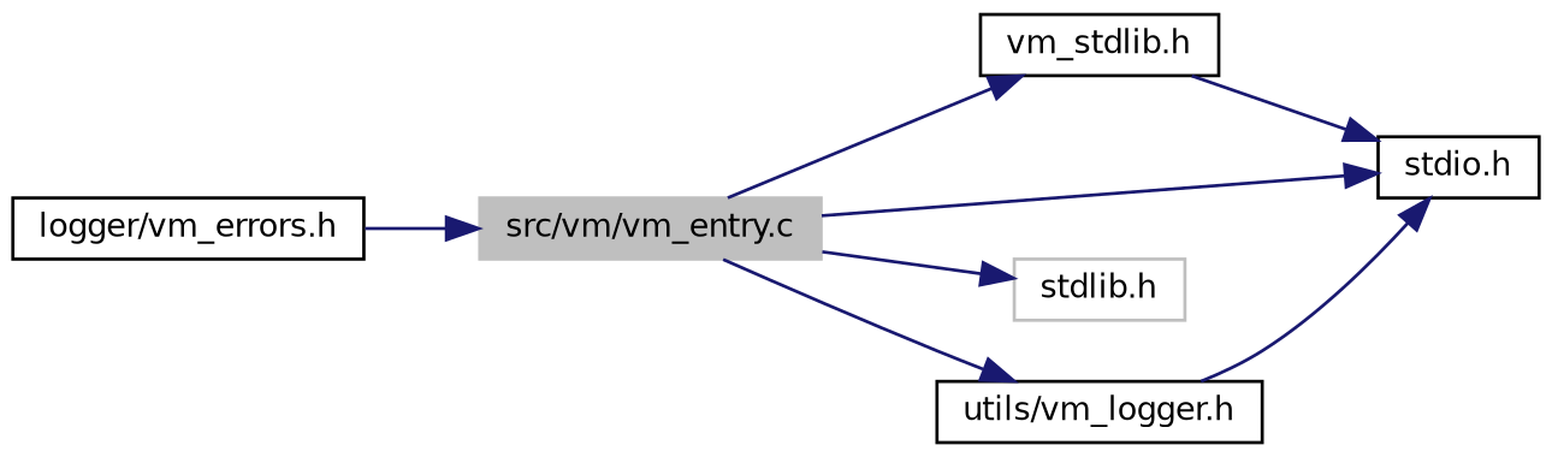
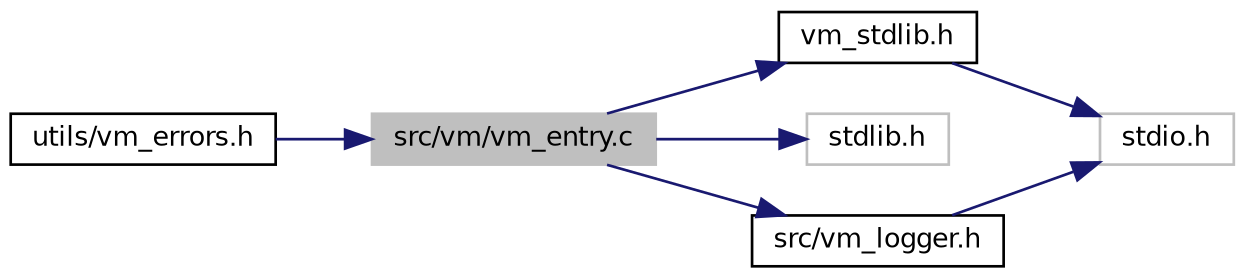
  digraph {
    rankdir=LR
    node [color=grey75 fillcolor=white fontname=Helvetica fontsize=10 shape=record style=filled]
    edge [color=midnightblue fontname=Helvetica fontsize=10 labelfontname=Helvetica labelfontsize=10 style=solid]
    n1 [fillcolor=grey75 fontcolor=black height=0.2 label="src/vm/vm_entry.c" width=0.4]
    n2 [color=black height=0.2 label="vm_stdlib.h" width=0.4]
-   n3 [color=black height=0.2 label="stdio.h" width=0.4]
+   n3 [height=0.2 label="stdio.h" width=0.4]
    n4 [height=0.2 label="stdlib.h" width=0.4]
-   n5 [color=black height=0.2 label="utils/vm_logger.h" width=0.4]
-   n6 [color=black height=0.2 label="logger/vm_errors.h" width=0.4]
+   n5 [color=black height=0.2 label="src/vm_logger.h" width=0.4]
+   n6 [color=black height=0.2 label="utils/vm_errors.h" width=0.4]
    n1 -> n2
-   n1 -> n3
    n1 -> n4
    n1 -> n5
    n2 -> n3
    n5 -> n3
    n6 -> n1
  }
